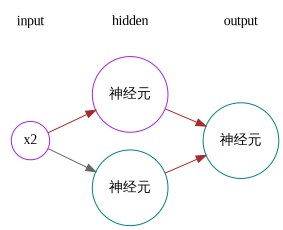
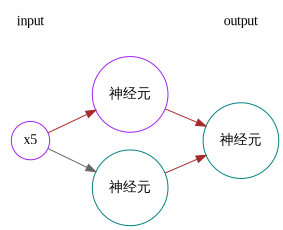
  digraph {
    fontname="Liberation Serif"
    rankdir=LR
    node [color=purple fontname="Liberation Serif" shape=circle]
    edge [color=brown fontname="Liberation Serif"]
    n1 [label="神经元"]
    n2 [color=teal label="神经元"]
    n3 [color=teal label="神经元"]
-   n4 [label=x2]
+   n4 [label=x5]
    input [shape=plaintext]
-   hidden [shape=plaintext]
    output [color=teal shape=plaintext]
    n1 -> n2
    n3 -> n2
    n4 -> n1
    n4 -> n3 [color=gray40]
-   input -> hidden [style=invis color=""]
-   hidden -> output [style=invis color=""]
  }
